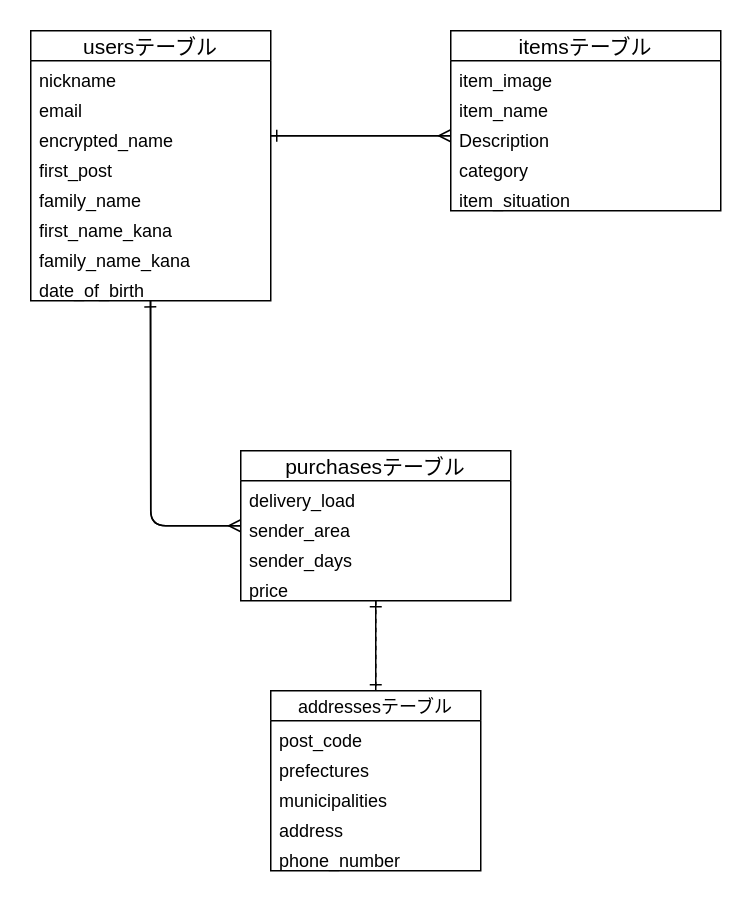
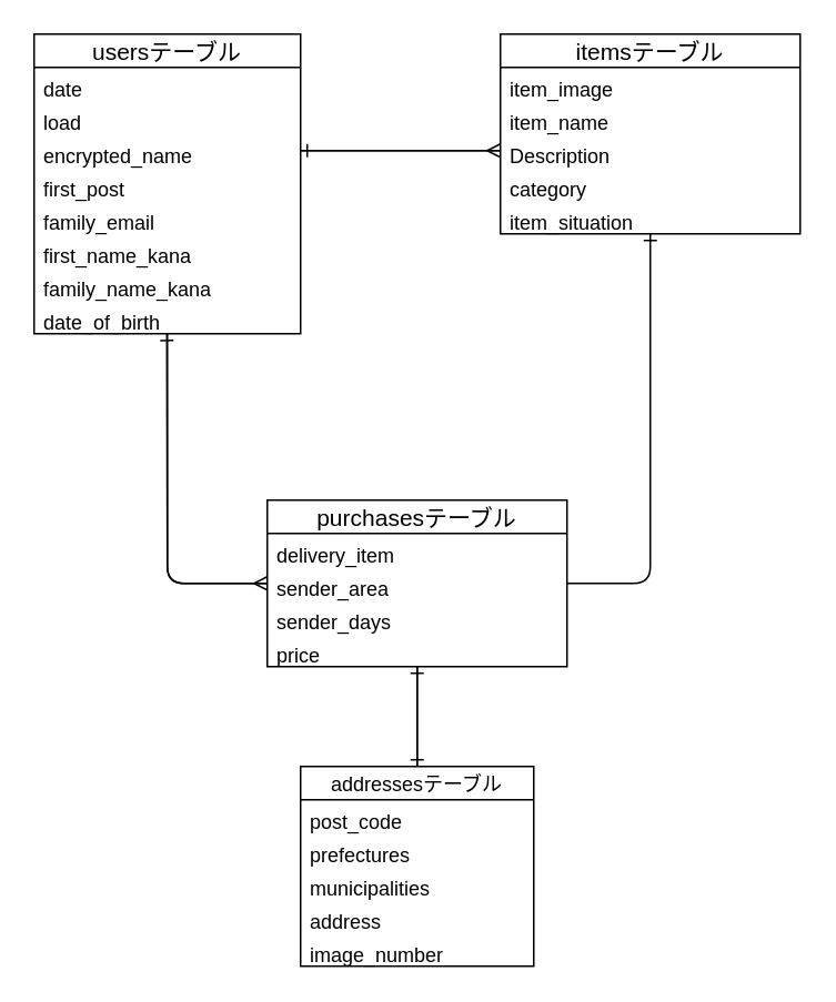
  <mxCell id="0" />
  <mxCell id="1" parent="0" />
  <mxCell id="2" style="edgeStyle=none;html=1;fontFamily=Helvetica;fontSize=12;fontColor=default;endArrow=ERmany;endFill=0;startSize=28;" edge="1" parent="1" source="3"><mxGeometry relative="1" as="geometry"><mxPoint x="160" y="350" as="targetPoint" /><Array as="points"><mxPoint x="100" y="350" /></Array></mxGeometry></mxCell>
  <mxCell id="3" value="usersテーブル" style="swimlane;fontStyle=0;childLayout=stackLayout;horizontal=1;startSize=20;horizontalStack=0;resizeParent=1;resizeParentMax=0;resizeLast=0;collapsible=1;marginBottom=0;align=center;fontSize=14;swimlaneFillColor=none;gradientColor=none;shadow=0;" parent="1" vertex="1"><mxGeometry x="20" y="20" width="160" height="180" as="geometry"><mxRectangle x="280" y="240" width="120" height="20" as="alternateBounds" /></mxGeometry></mxCell>
- <mxCell id="4" value="nickname" style="text;strokeColor=none;fillColor=none;spacingLeft=4;spacingRight=4;overflow=hidden;rotatable=0;points=[[0,0.5],[1,0.5]];portConstraint=eastwest;fontSize=12;" parent="3" vertex="1"><mxGeometry y="20" width="160" height="20" as="geometry" /></mxCell>
- <mxCell id="5" value="email" style="text;strokeColor=none;fillColor=none;spacingLeft=4;spacingRight=4;overflow=hidden;rotatable=0;points=[[0,0.5],[1,0.5]];portConstraint=eastwest;fontSize=12;" parent="3" vertex="1"><mxGeometry y="40" width="160" height="20" as="geometry" /></mxCell>
+ <mxCell id="4" value="date" style="text;strokeColor=none;fillColor=none;spacingLeft=4;spacingRight=4;overflow=hidden;rotatable=0;points=[[0,0.5],[1,0.5]];portConstraint=eastwest;fontSize=12;" parent="3" vertex="1"><mxGeometry y="20" width="160" height="20" as="geometry" /></mxCell>
+ <mxCell id="5" value="load" style="text;strokeColor=none;fillColor=none;spacingLeft=4;spacingRight=4;overflow=hidden;rotatable=0;points=[[0,0.5],[1,0.5]];portConstraint=eastwest;fontSize=12;" parent="3" vertex="1"><mxGeometry y="40" width="160" height="20" as="geometry" /></mxCell>
  <mxCell id="6" value="encrypted_name" style="text;strokeColor=none;fillColor=none;spacingLeft=4;spacingRight=4;overflow=hidden;rotatable=0;points=[[0,0.5],[1,0.5]];portConstraint=eastwest;fontSize=12;" parent="3" vertex="1"><mxGeometry y="60" width="160" height="20" as="geometry" /></mxCell>
  <mxCell id="7" value="first_post" style="text;strokeColor=none;fillColor=none;spacingLeft=4;spacingRight=4;overflow=hidden;rotatable=0;points=[[0,0.5],[1,0.5]];portConstraint=eastwest;fontSize=12;" parent="3" vertex="1"><mxGeometry y="80" width="160" height="20" as="geometry" /></mxCell>
- <mxCell id="8" value="family_name" style="text;strokeColor=none;fillColor=none;spacingLeft=4;spacingRight=4;overflow=hidden;rotatable=0;points=[[0,0.5],[1,0.5]];portConstraint=eastwest;fontSize=12;" parent="3" vertex="1"><mxGeometry y="100" width="160" height="20" as="geometry" /></mxCell>
+ <mxCell id="8" value="family_email" style="text;strokeColor=none;fillColor=none;spacingLeft=4;spacingRight=4;overflow=hidden;rotatable=0;points=[[0,0.5],[1,0.5]];portConstraint=eastwest;fontSize=12;" parent="3" vertex="1"><mxGeometry y="100" width="160" height="20" as="geometry" /></mxCell>
  <mxCell id="9" value="first_name_kana" style="text;strokeColor=none;fillColor=none;spacingLeft=4;spacingRight=4;overflow=hidden;rotatable=0;points=[[0,0.5],[1,0.5]];portConstraint=eastwest;fontSize=12;" parent="3" vertex="1"><mxGeometry y="120" width="160" height="20" as="geometry" /></mxCell>
  <mxCell id="10" value="family_name_kana" style="text;strokeColor=none;fillColor=none;spacingLeft=4;spacingRight=4;overflow=hidden;rotatable=0;points=[[0,0.5],[1,0.5]];portConstraint=eastwest;fontSize=12;" parent="3" vertex="1"><mxGeometry y="140" width="160" height="20" as="geometry" /></mxCell>
  <mxCell id="11" value="date_of_birth" style="text;strokeColor=none;fillColor=none;spacingLeft=4;spacingRight=4;overflow=hidden;rotatable=0;points=[[0,0.5],[1,0.5]];portConstraint=eastwest;fontSize=12;" parent="3" vertex="1"><mxGeometry y="160" width="160" height="20" as="geometry" /></mxCell>
  <mxCell id="12" value="itemsテーブル" style="swimlane;fontStyle=0;childLayout=stackLayout;horizontal=1;startSize=20;horizontalStack=0;resizeParent=1;resizeParentMax=0;resizeLast=0;collapsible=1;marginBottom=0;align=center;fontSize=14;swimlaneFillColor=none;gradientColor=none;shadow=0;" parent="1" vertex="1"><mxGeometry x="300" y="20" width="180" height="120" as="geometry"><mxRectangle x="280" y="240" width="120" height="20" as="alternateBounds" /></mxGeometry></mxCell>
  <mxCell id="13" value="item_image" style="text;strokeColor=none;fillColor=none;spacingLeft=4;spacingRight=4;overflow=hidden;rotatable=0;points=[[0,0.5],[1,0.5]];portConstraint=eastwest;fontSize=12;" parent="12" vertex="1"><mxGeometry y="20" width="180" height="20" as="geometry" /></mxCell>
  <mxCell id="14" value="item_name" style="text;strokeColor=none;fillColor=none;spacingLeft=4;spacingRight=4;overflow=hidden;rotatable=0;points=[[0,0.5],[1,0.5]];portConstraint=eastwest;fontSize=12;" parent="12" vertex="1"><mxGeometry y="40" width="180" height="20" as="geometry" /></mxCell>
  <mxCell id="15" value="Description" style="text;strokeColor=none;fillColor=none;spacingLeft=4;spacingRight=4;overflow=hidden;rotatable=0;points=[[0,0.5],[1,0.5]];portConstraint=eastwest;fontSize=12;" parent="12" vertex="1"><mxGeometry y="60" width="180" height="20" as="geometry" /></mxCell>
  <mxCell id="16" value="category" style="text;strokeColor=none;fillColor=none;spacingLeft=4;spacingRight=4;overflow=hidden;rotatable=0;points=[[0,0.5],[1,0.5]];portConstraint=eastwest;fontSize=12;" parent="12" vertex="1"><mxGeometry y="80" width="180" height="20" as="geometry" /></mxCell>
  <mxCell id="17" value="item_situation" style="text;strokeColor=none;fillColor=none;spacingLeft=4;spacingRight=4;overflow=hidden;rotatable=0;points=[[0,0.5],[1,0.5]];portConstraint=eastwest;fontSize=12;" parent="12" vertex="1"><mxGeometry y="100" width="180" height="20" as="geometry" /></mxCell>
  <mxCell id="18" style="edgeStyle=none;html=1;fontFamily=Helvetica;fontSize=12;fontColor=default;endArrow=ERone;endFill=0;startSize=28;" edge="1" parent="1" source="19"><mxGeometry relative="1" as="geometry"><mxPoint x="250" y="400" as="targetPoint" /></mxGeometry></mxCell>
  <mxCell id="19" value="addressesテーブル" style="swimlane;fontStyle=0;childLayout=stackLayout;horizontal=1;startSize=20;horizontalStack=0;resizeParent=1;resizeParentMax=0;resizeLast=0;collapsible=1;marginBottom=0;align=center;fontSize=12;swimlaneFillColor=none;gradientColor=none;shadow=0;" parent="1" vertex="1"><mxGeometry x="180" y="460" width="140" height="120" as="geometry"><mxRectangle x="280" y="240" width="120" height="20" as="alternateBounds" /></mxGeometry></mxCell>
  <mxCell id="20" value="post_code" style="text;strokeColor=none;fillColor=none;spacingLeft=4;spacingRight=4;overflow=hidden;rotatable=0;points=[[0,0.5],[1,0.5]];portConstraint=eastwest;fontSize=12;" vertex="1" parent="19"><mxGeometry y="20" width="140" height="20" as="geometry" /></mxCell>
  <mxCell id="21" value="prefectures" style="text;strokeColor=none;fillColor=none;spacingLeft=4;spacingRight=4;overflow=hidden;rotatable=0;points=[[0,0.5],[1,0.5]];portConstraint=eastwest;fontSize=12;" vertex="1" parent="19"><mxGeometry y="40" width="140" height="20" as="geometry" /></mxCell>
  <mxCell id="22" value="municipalities" style="text;strokeColor=none;fillColor=none;spacingLeft=4;spacingRight=4;overflow=hidden;rotatable=0;points=[[0,0.5],[1,0.5]];portConstraint=eastwest;fontSize=12;" vertex="1" parent="19"><mxGeometry y="60" width="140" height="20" as="geometry" /></mxCell>
  <mxCell id="23" value="address" style="text;strokeColor=none;fillColor=none;spacingLeft=4;spacingRight=4;overflow=hidden;rotatable=0;points=[[0,0.5],[1,0.5]];portConstraint=eastwest;fontSize=12;" vertex="1" parent="19"><mxGeometry y="80" width="140" height="20" as="geometry" /></mxCell>
- <mxCell id="24" value="phone_number" style="text;strokeColor=none;fillColor=none;spacingLeft=4;spacingRight=4;overflow=hidden;rotatable=0;points=[[0,0.5],[1,0.5]];portConstraint=eastwest;fontSize=12;" vertex="1" parent="19"><mxGeometry y="100" width="140" height="20" as="geometry" /></mxCell>
+ <mxCell id="24" value="image_number" style="text;strokeColor=none;fillColor=none;spacingLeft=4;spacingRight=4;overflow=hidden;rotatable=0;points=[[0,0.5],[1,0.5]];portConstraint=eastwest;fontSize=12;" vertex="1" parent="19"><mxGeometry y="100" width="140" height="20" as="geometry" /></mxCell>
  <mxCell id="25" style="edgeStyle=none;html=1;exitX=1;exitY=0.5;exitDx=0;exitDy=0;entryX=0;entryY=0.5;entryDx=0;entryDy=0;fontFamily=Helvetica;fontSize=14;fontColor=default;startSize=20;endArrow=ERmany;endFill=0;" parent="1" source="6" target="15" edge="1"><mxGeometry relative="1" as="geometry" /></mxCell>
  <mxCell id="26" style="edgeStyle=none;html=1;exitX=0;exitY=0.5;exitDx=0;exitDy=0;entryX=1;entryY=0.5;entryDx=0;entryDy=0;fontFamily=Helvetica;fontSize=14;fontColor=default;endArrow=ERone;endFill=0;startSize=28;" edge="1" parent="1" source="15" target="6"><mxGeometry relative="1" as="geometry" /></mxCell>
- <mxCell id="28" style="edgeStyle=none;html=1;entryX=0.5;entryY=0;entryDx=0;entryDy=0;fontFamily=Helvetica;fontSize=12;fontColor=default;endArrow=ERone;endFill=0;startSize=28;dashed=1;" edge="1" parent="1" source="29" target="19"><mxGeometry relative="1" as="geometry" /></mxCell>
+ <mxCell id="27" style="edgeStyle=none;html=1;entryX=0.5;entryY=1;entryDx=0;entryDy=0;fontFamily=Helvetica;fontSize=12;fontColor=default;endArrow=ERone;endFill=0;startSize=28;" edge="1" parent="1" source="29" target="12"><mxGeometry relative="1" as="geometry"><Array as="points"><mxPoint x="390" y="350" /></Array></mxGeometry></mxCell>
+ <mxCell id="28" style="edgeStyle=none;html=1;entryX=0.5;entryY=0;entryDx=0;entryDy=0;fontFamily=Helvetica;fontSize=12;fontColor=default;endArrow=ERone;endFill=0;startSize=28;" edge="1" parent="1" source="29" target="19"><mxGeometry relative="1" as="geometry" /></mxCell>
  <mxCell id="29" value="purchasesテーブル" style="swimlane;fontStyle=0;childLayout=stackLayout;horizontal=1;startSize=20;horizontalStack=0;resizeParent=1;resizeParentMax=0;resizeLast=0;collapsible=1;marginBottom=0;align=center;fontSize=14;swimlaneFillColor=none;gradientColor=none;shadow=0;" vertex="1" parent="1"><mxGeometry x="160" y="300" width="180" height="100" as="geometry"><mxRectangle x="280" y="240" width="120" height="20" as="alternateBounds" /></mxGeometry></mxCell>
- <mxCell id="30" value="delivery_load" style="text;strokeColor=none;fillColor=none;spacingLeft=4;spacingRight=4;overflow=hidden;rotatable=0;points=[[0,0.5],[1,0.5]];portConstraint=eastwest;fontSize=12;" vertex="1" parent="29"><mxGeometry y="20" width="180" height="20" as="geometry" /></mxCell>
+ <mxCell id="30" value="delivery_item" style="text;strokeColor=none;fillColor=none;spacingLeft=4;spacingRight=4;overflow=hidden;rotatable=0;points=[[0,0.5],[1,0.5]];portConstraint=eastwest;fontSize=12;" vertex="1" parent="29"><mxGeometry y="20" width="180" height="20" as="geometry" /></mxCell>
  <mxCell id="31" value="sender_area" style="text;strokeColor=none;fillColor=none;spacingLeft=4;spacingRight=4;overflow=hidden;rotatable=0;points=[[0,0.5],[1,0.5]];portConstraint=eastwest;fontSize=12;" vertex="1" parent="29"><mxGeometry y="40" width="180" height="20" as="geometry" /></mxCell>
  <mxCell id="32" value="sender_days" style="text;strokeColor=none;fillColor=none;spacingLeft=4;spacingRight=4;overflow=hidden;rotatable=0;points=[[0,0.5],[1,0.5]];portConstraint=eastwest;fontSize=12;" vertex="1" parent="29"><mxGeometry y="60" width="180" height="20" as="geometry" /></mxCell>
  <mxCell id="33" value="price" style="text;strokeColor=none;fillColor=none;spacingLeft=4;spacingRight=4;overflow=hidden;rotatable=0;points=[[0,0.5],[1,0.5]];portConstraint=eastwest;fontSize=12;" vertex="1" parent="29"><mxGeometry y="80" width="180" height="20" as="geometry" /></mxCell>
  <mxCell id="34" style="edgeStyle=none;html=1;exitX=0;exitY=0.5;exitDx=0;exitDy=0;entryX=0.498;entryY=1.004;entryDx=0;entryDy=0;entryPerimeter=0;fontFamily=Helvetica;fontSize=12;fontColor=default;endArrow=ERone;endFill=0;startSize=28;" edge="1" parent="1" source="31" target="11"><mxGeometry relative="1" as="geometry"><Array as="points"><mxPoint x="100" y="350" /></Array></mxGeometry></mxCell>
